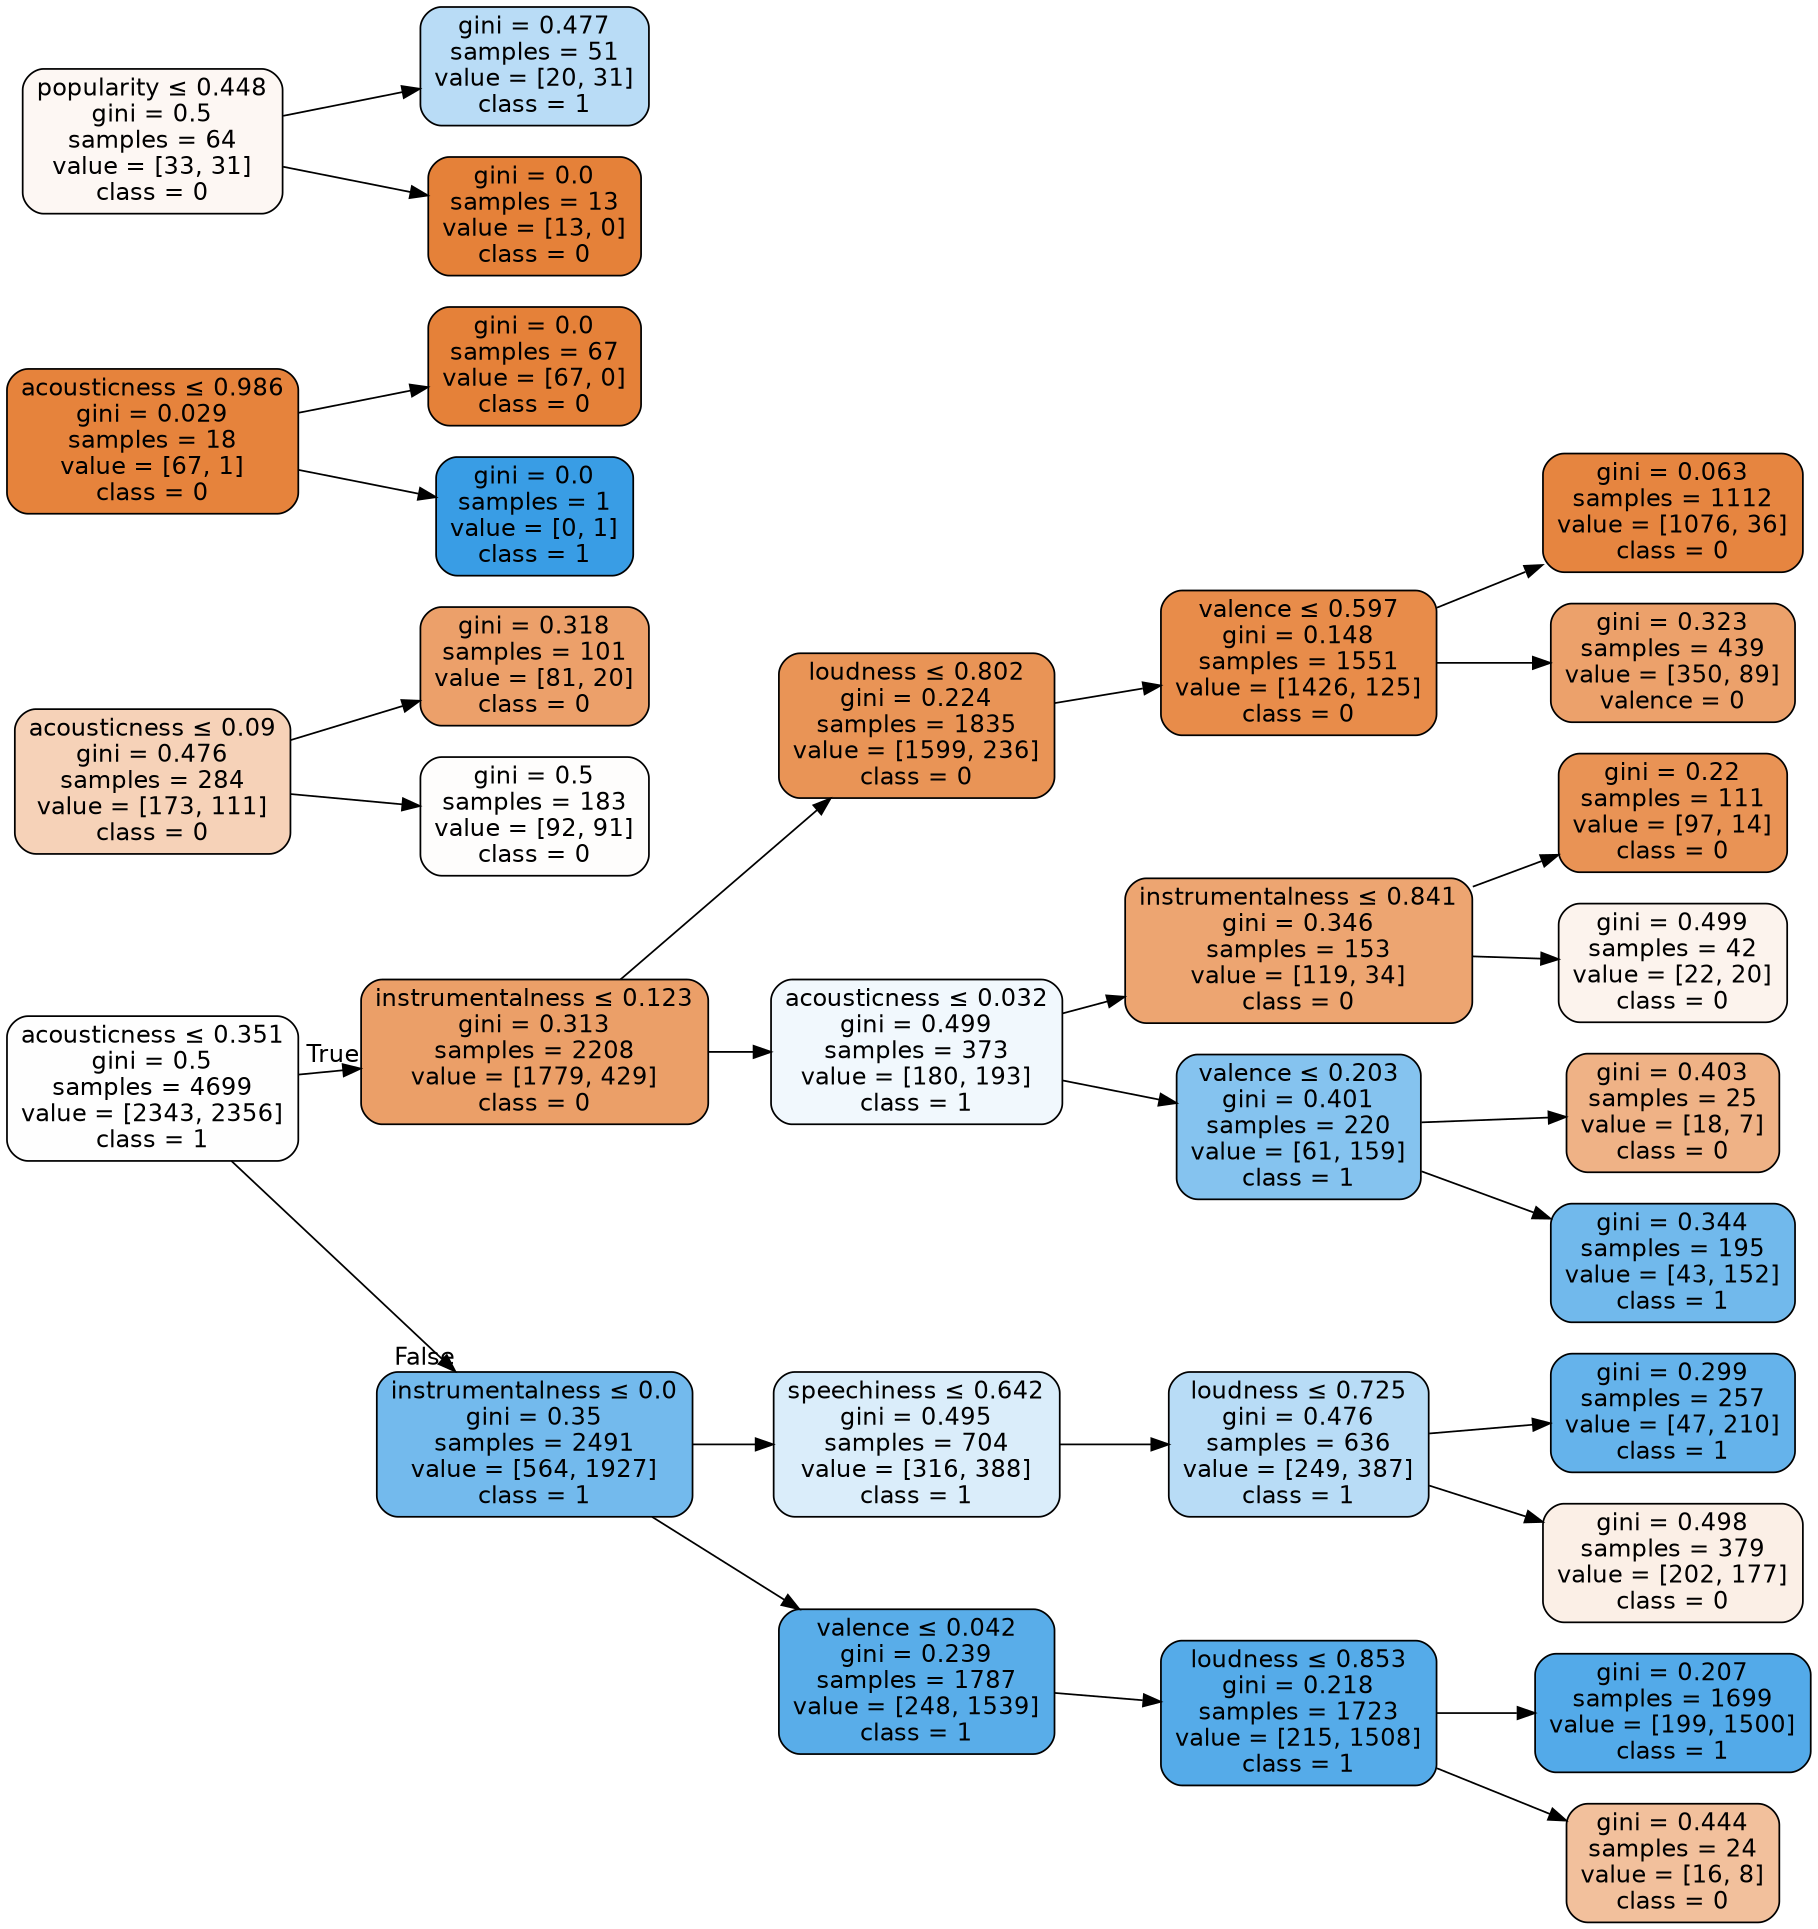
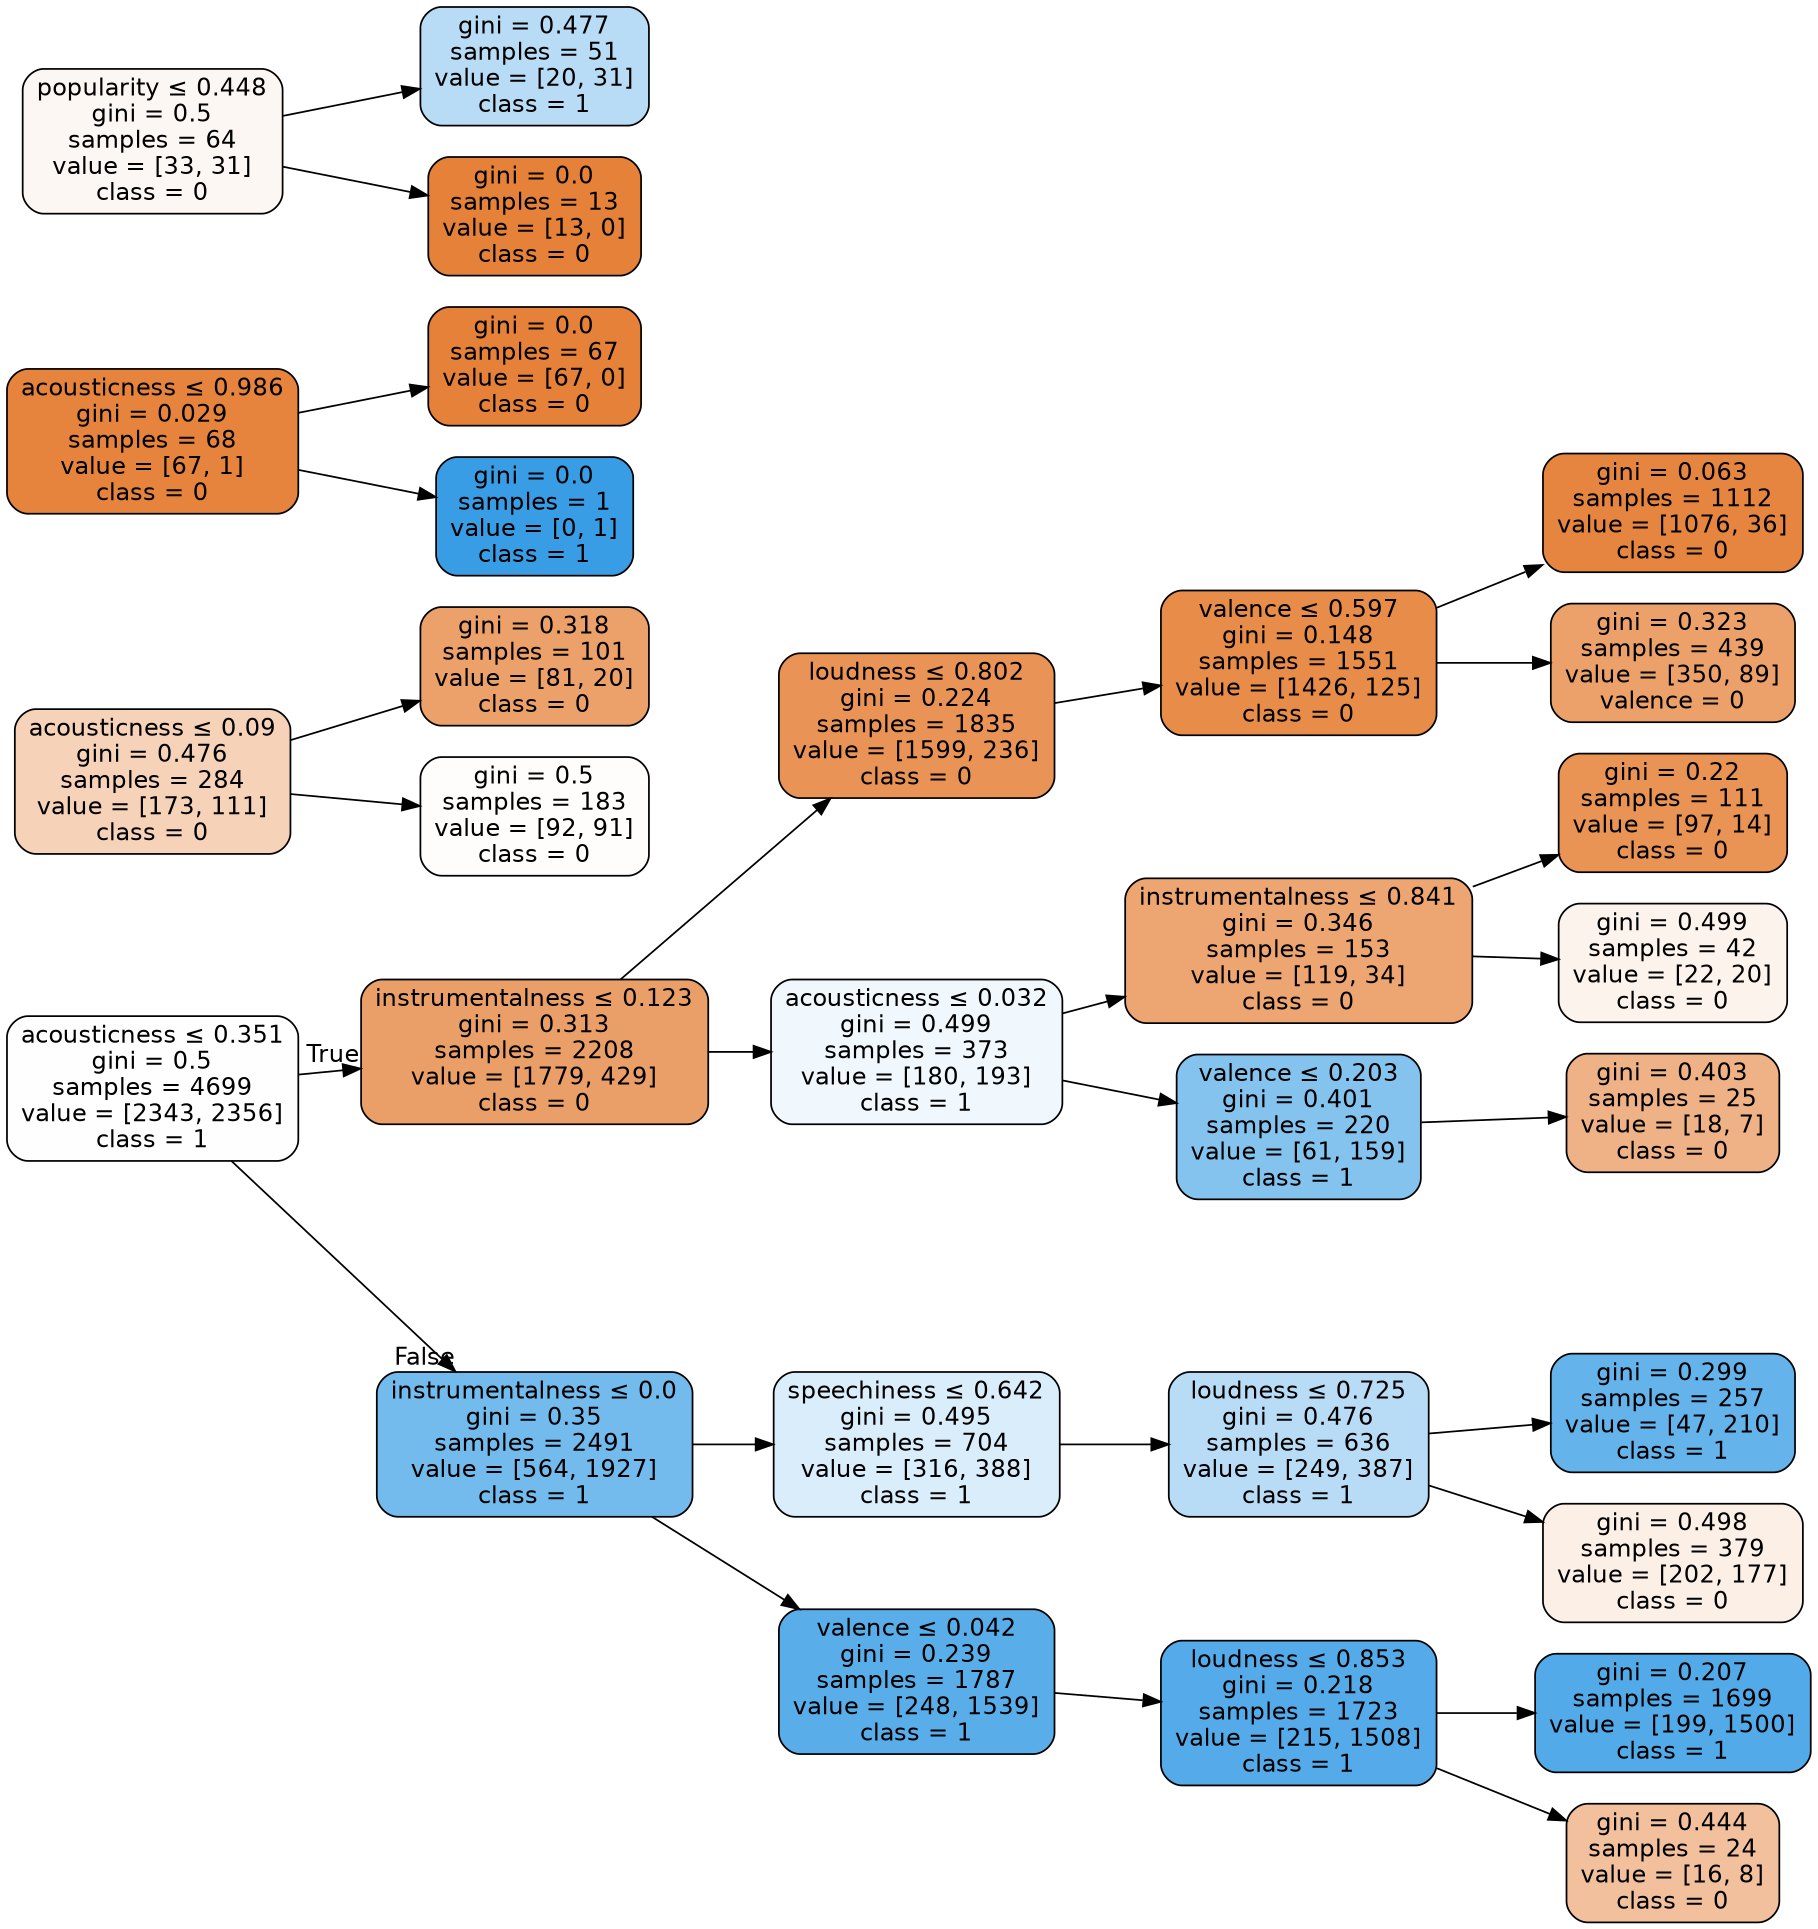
  digraph {
    rankdir=LR
    node [color=black fillcolor="#e58139ff" fontname=helvetica shape=box style="filled, rounded"]
    edge [fontname=helvetica]
    n1 [fillcolor="#399de501" label=<acousticness &le; 0.351<br/>gini = 0.5<br/>samples = 4699<br/>value = [2343, 2356]<br/>class = 1>]
    n2 [fillcolor="#e58139c2" label=<instrumentalness &le; 0.123<br/>gini = 0.313<br/>samples = 2208<br/>value = [1779, 429]<br/>class = 0>]
    n3 [fillcolor="#399de5b4" label=<instrumentalness &le; 0.0<br/>gini = 0.35<br/>samples = 2491<br/>value = [564, 1927]<br/>class = 1>]
    n4 [fillcolor="#e58139d9" label=<loudness &le; 0.802<br/>gini = 0.224<br/>samples = 1835<br/>value = [1599, 236]<br/>class = 0>]
    n5 [fillcolor="#399de511" label=<acousticness &le; 0.032<br/>gini = 0.499<br/>samples = 373<br/>value = [180, 193]<br/>class = 1>]
    n6 [fillcolor="#399de52f" label=<speechiness &le; 0.642<br/>gini = 0.495<br/>samples = 704<br/>value = [316, 388]<br/>class = 1>]
    n7 [fillcolor="#399de5d6" label=<valence &le; 0.042<br/>gini = 0.239<br/>samples = 1787<br/>value = [248, 1539]<br/>class = 1>]
    n8 [fillcolor="#e58139e9" label=<valence &le; 0.597<br/>gini = 0.148<br/>samples = 1551<br/>value = [1426, 125]<br/>class = 0>]
    n9 [fillcolor="#e58139b6" label=<instrumentalness &le; 0.841<br/>gini = 0.346<br/>samples = 153<br/>value = [119, 34]<br/>class = 0>]
    n10 [fillcolor="#399de59d" label=<valence &le; 0.203<br/>gini = 0.401<br/>samples = 220<br/>value = [61, 159]<br/>class = 1>]
    n11 [fillcolor="#e581395b" label=<acousticness &le; 0.09<br/>gini = 0.476<br/>samples = 284<br/>value = [173, 111]<br/>class = 0>]
    n12 [fillcolor="#e58139c0" label=<gini = 0.318<br/>samples = 101<br/>value = [81, 20]<br/>class = 0>]
    n13 [fillcolor="#e5813903" label=<gini = 0.5<br/>samples = 183<br/>value = [92, 91]<br/>class = 0>]
    n14 [fillcolor="#e58139f6" label=<gini = 0.063<br/>samples = 1112<br/>value = [1076, 36]<br/>class = 0>]
    n15 [fillcolor="#e58139be" label=<gini = 0.323<br/>samples = 439<br/>value = [350, 89]<br/>valence = 0>]
    n16 [fillcolor="#e58139da" label=<gini = 0.22<br/>samples = 111<br/>value = [97, 14]<br/>class = 0>]
    n17 [fillcolor="#e5813917" label=<gini = 0.499<br/>samples = 42<br/>value = [22, 20]<br/>class = 0>]
    n18 [fillcolor="#e581399c" label=<gini = 0.403<br/>samples = 25<br/>value = [18, 7]<br/>class = 0>]
-   n19 [fillcolor="#399de5b7" label=<gini = 0.344<br/>samples = 195<br/>value = [43, 152]<br/>class = 1>]
    n20 [fillcolor="#399de55b" label=<loudness &le; 0.725<br/>gini = 0.476<br/>samples = 636<br/>value = [249, 387]<br/>class = 1>]
    n21 [fillcolor="#399de5db" label=<loudness &le; 0.853<br/>gini = 0.218<br/>samples = 1723<br/>value = [215, 1508]<br/>class = 1>]
    n22 [fillcolor="#399de5c6" label=<gini = 0.299<br/>samples = 257<br/>value = [47, 210]<br/>class = 1>]
    n23 [fillcolor="#e5813920" label=<gini = 0.498<br/>samples = 379<br/>value = [202, 177]<br/>class = 0>]
-   n24 [fillcolor="#e58139fb" label=<acousticness &le; 0.986<br/>gini = 0.029<br/>samples = 18<br/>value = [67, 1]<br/>class = 0>]
+   n24 [fillcolor="#e58139fb" label=<acousticness &le; 0.986<br/>gini = 0.029<br/>samples = 68<br/>value = [67, 1]<br/>class = 0>]
    n25 [label=<gini = 0.0<br/>samples = 67<br/>value = [67, 0]<br/>class = 0>]
    n26 [fillcolor="#399de5ff" label=<gini = 0.0<br/>samples = 1<br/>value = [0, 1]<br/>class = 1>]
    n27 [fillcolor="#e581390f" label=<popularity &le; 0.448<br/>gini = 0.5<br/>samples = 64<br/>value = [33, 31]<br/>class = 0>]
    n28 [fillcolor="#399de55a" label=<gini = 0.477<br/>samples = 51<br/>value = [20, 31]<br/>class = 1>]
    n29 [label=<gini = 0.0<br/>samples = 13<br/>value = [13, 0]<br/>class = 0>]
    n30 [fillcolor="#399de5dd" label=<gini = 0.207<br/>samples = 1699<br/>value = [199, 1500]<br/>class = 1>]
    n31 [fillcolor="#e581397f" label=<gini = 0.444<br/>samples = 24<br/>value = [16, 8]<br/>class = 0>]
    n1 -> n2 [headlabel=True labelangle=45 labeldistance=2.5]
    n1 -> n3 [headlabel=False labelangle=-45 labeldistance=2.5]
    n2 -> n4
    n2 -> n5
    n3 -> n6
    n3 -> n7
    n4 -> n8
    n5 -> n9
    n5 -> n10
    n6 -> n20
    n7 -> n21
    n8 -> n14
    n8 -> n15
    n9 -> n16
    n9 -> n17
    n10 -> n18
-   n10 -> n19
    n11 -> n12
    n11 -> n13
    n20 -> n22
    n20 -> n23
    n21 -> n30
    n21 -> n31
    n24 -> n25
    n24 -> n26
    n27 -> n28
    n27 -> n29
  }
